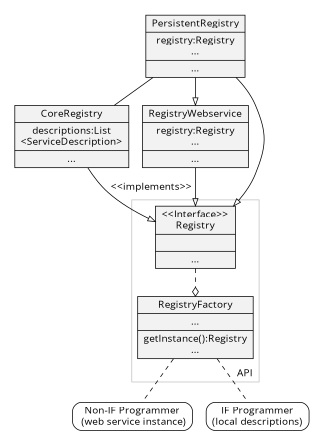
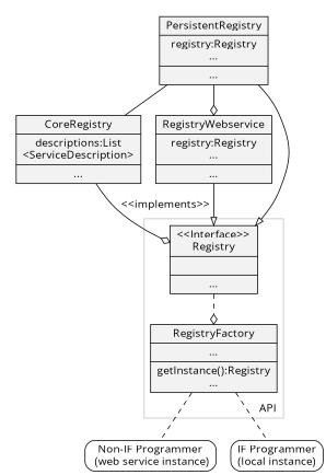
  digraph {
    fontname="Open Sans"
    node [fillcolor=grey95 fontname="Open Sans" shape=record style=filled]
    edge [arrowhead=empty fontname="Open Sans"]
    n1 [label="{CoreRegistry|descriptions:List\n\<ServiceDescription\>|...}" width=1.5]
    n2 [label="{RegistryWebservice|registry:Registry\n...|...}" width=1.5]
    n3 [label="{PersistentRegistry|registry:Registry\n...|...}" width=1.5]
    n4 [label="{\<\<Interface\>\>\nRegistry||...}" width=1.5]
    n5 [label="{RegistryFactory|...|getInstance():Registry\n...}" width=1.5]
    n6 [label="Non-IF Programmer\n (web service instance)" style=rounded width=1.5]
-   n7 [label="IF Programmer\n(local descriptions)" style=rounded width=1.5]
+   n7 [label="IF Programmer\n(local instance)" style=rounded width=1.5]
    subgraph cluster_1 {
      color=white
      n1
      n2
      n3
    }
    subgraph cluster_2 {
      color=grey
      label=API
      labeljust=r
      labelloc=b
      n4
      n5
    }
-   n1 -> n4 [label=" \<\<implements\>\>"]
+   n1 -> n4 [arrowhead=odiamond label=" \<\<implements\>\>"]
    n2 -> n4
    n3 -> n1 [arrowhead=none arrowtail=odiamond]
-   n3 -> n2
+   n3 -> n2 [arrowhead=odiamond]
    n3 -> n4
    n4 -> n5 [arrowhead=odiamond arrowtail=none style=dashed]
    n5 -> n6 [arrowhead=none style=dashed]
    n5 -> n7 [arrowhead=none style=dashed]
  }
